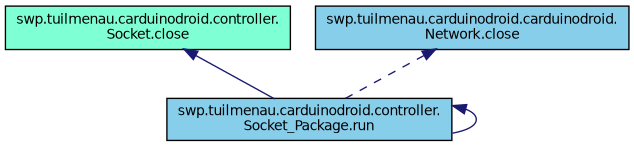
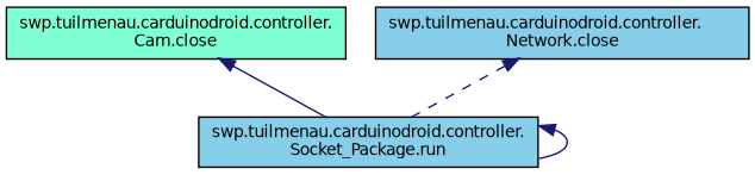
  digraph {
    rankdir=TB
    node [color=black fillcolor=skyblue fontname=Helvetica fontsize=10 shape=record style=filled]
    edge [color=midnightblue dir=back fontname=Helvetica fontsize=10 labelfontname=Helvetica labelfontsize=10 style=solid]
-   n1 [fillcolor=aquamarine fontcolor=black height=0.2 label="swp.tuilmenau.carduinodroid.controller.\lSocket.close" width=0.4]
+   n1 [fillcolor=aquamarine fontcolor=black height=0.2 label="swp.tuilmenau.carduinodroid.controller.\lCam.close" width=0.4]
    n2 [height=0.2 label="swp.tuilmenau.carduinodroid.controller.\lSocket_Package.run" width=0.4]
-   n3 [height=0.2 label="swp.tuilmenau.carduinodroid.carduinodroid.\lNetwork.close" width=0.4]
+   n3 [height=0.2 label="swp.tuilmenau.carduinodroid.controller.\lNetwork.close" width=0.4]
    n1 -> n2
    n2 -> n2
    n3 -> n2 [style=dashed]
  }
